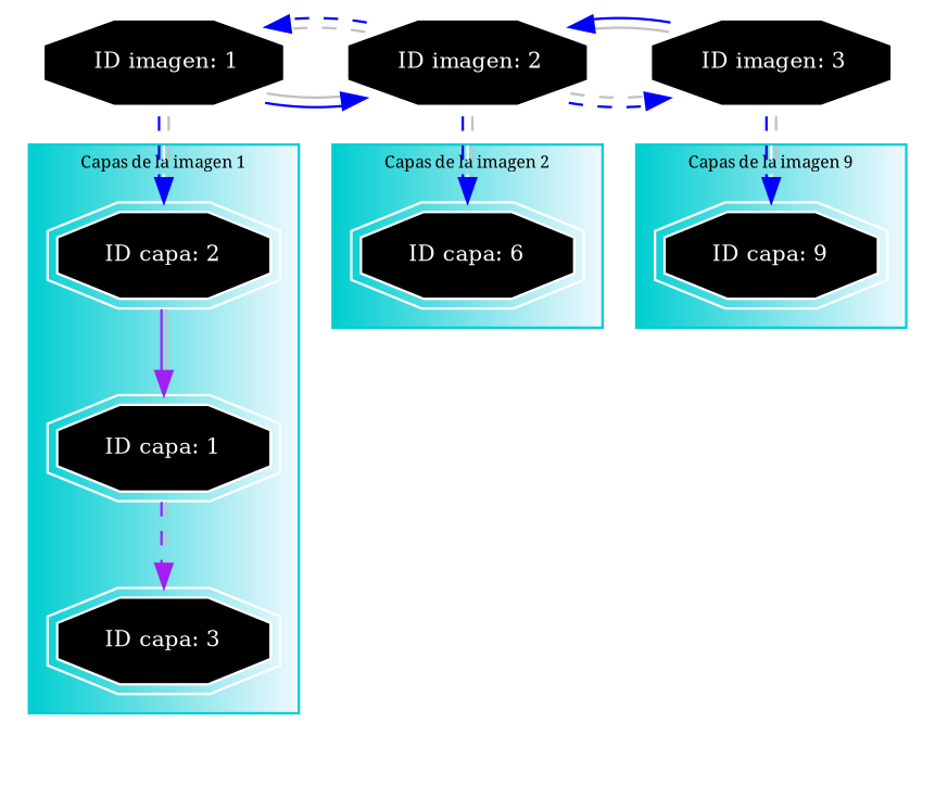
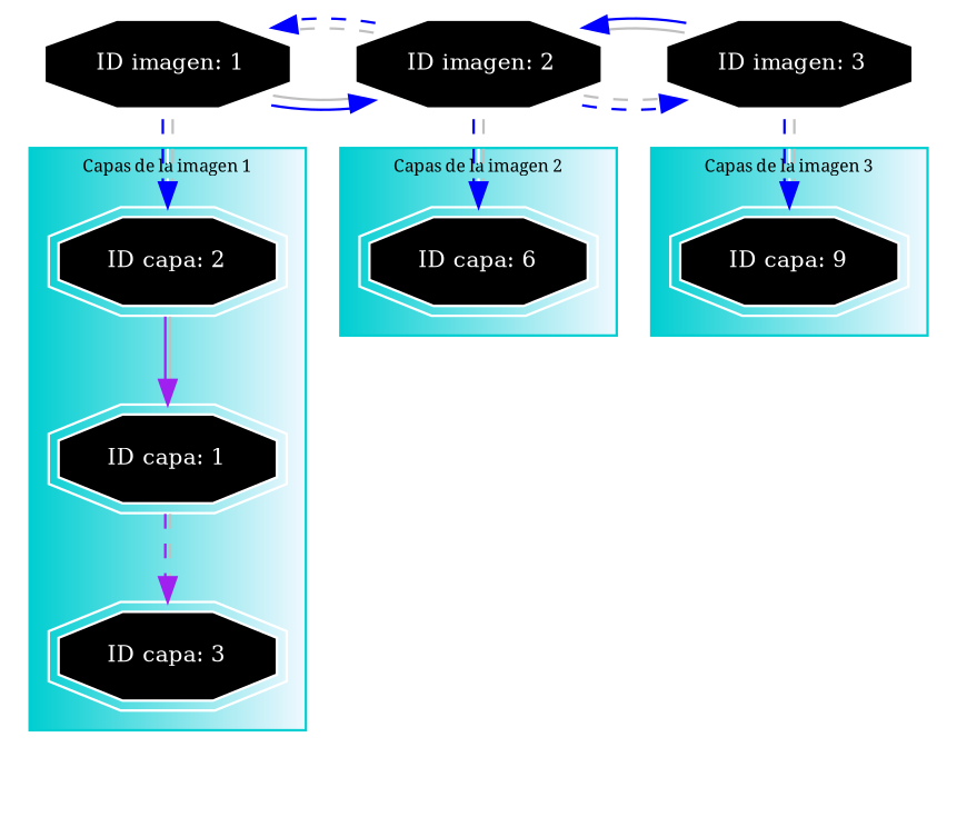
  digraph {
    color="indigo:hotpink2"
    fontcolor=white
    fontname=serif
    label="Lista doble circular de imagenes"
    style=filled
    node [color=white fillcolor=black fontcolor=white peripheries=2 shape=tripleoctagon style=filled]
    edge [color="blue:white:grey" style=dashed]
    n1 [label=<<FONT POINT-SIZE = "9"> ID imagen: 1</FONT>>]
    n2 [label=<<FONT POINT-SIZE = "9"> ID imagen: 2</FONT>>]
    n3 [label=<<FONT POINT-SIZE = "9"> ID imagen: 3</FONT>>]
    n4 [label=<<FONT POINT-SIZE = "9"> ID capa: 2 </FONT>>]
    n5 [label=<<FONT POINT-SIZE = "9"> ID capa: 1 </FONT>>]
    n6 [label=<<FONT POINT-SIZE = "9"> ID capa: 3 </FONT>>]
    n7 [label=<<FONT POINT-SIZE = "9"> ID capa: 6 </FONT>>]
    n8 [label=<<FONT POINT-SIZE = "9"> ID capa: 9 </FONT>>]
    subgraph sub_1 {
      rank=same
      n1
      n2
      n3
    }
    subgraph cluster_2 {
      color="darkturquoise:aliceblue"
      fontcolor=black
      fontsize=7
      label="Capas de la imagen 1"
      n4
      n5
      n6
    }
    subgraph cluster_3 {
      color="darkturquoise:aliceblue"
      fontcolor=black
      fontsize=7
      label="Capas de la imagen 2"
      n7
    }
    subgraph cluster_4 {
      color="darkturquoise:aliceblue"
      fontcolor=black
      fontsize=7
-     label="Capas de la imagen 9"
+     label="Capas de la imagen 3"
      n8
    }
    n1 -> n2 [style=solid]
    n1 -> n4
    n2 -> n1
    n2 -> n3
    n2 -> n7
    n3 -> n2 [style=solid]
    n3 -> n8
    n4 -> n5 [color="purple:grey" style=solid]
    n5 -> n6 [color="purple:grey"]
  }
